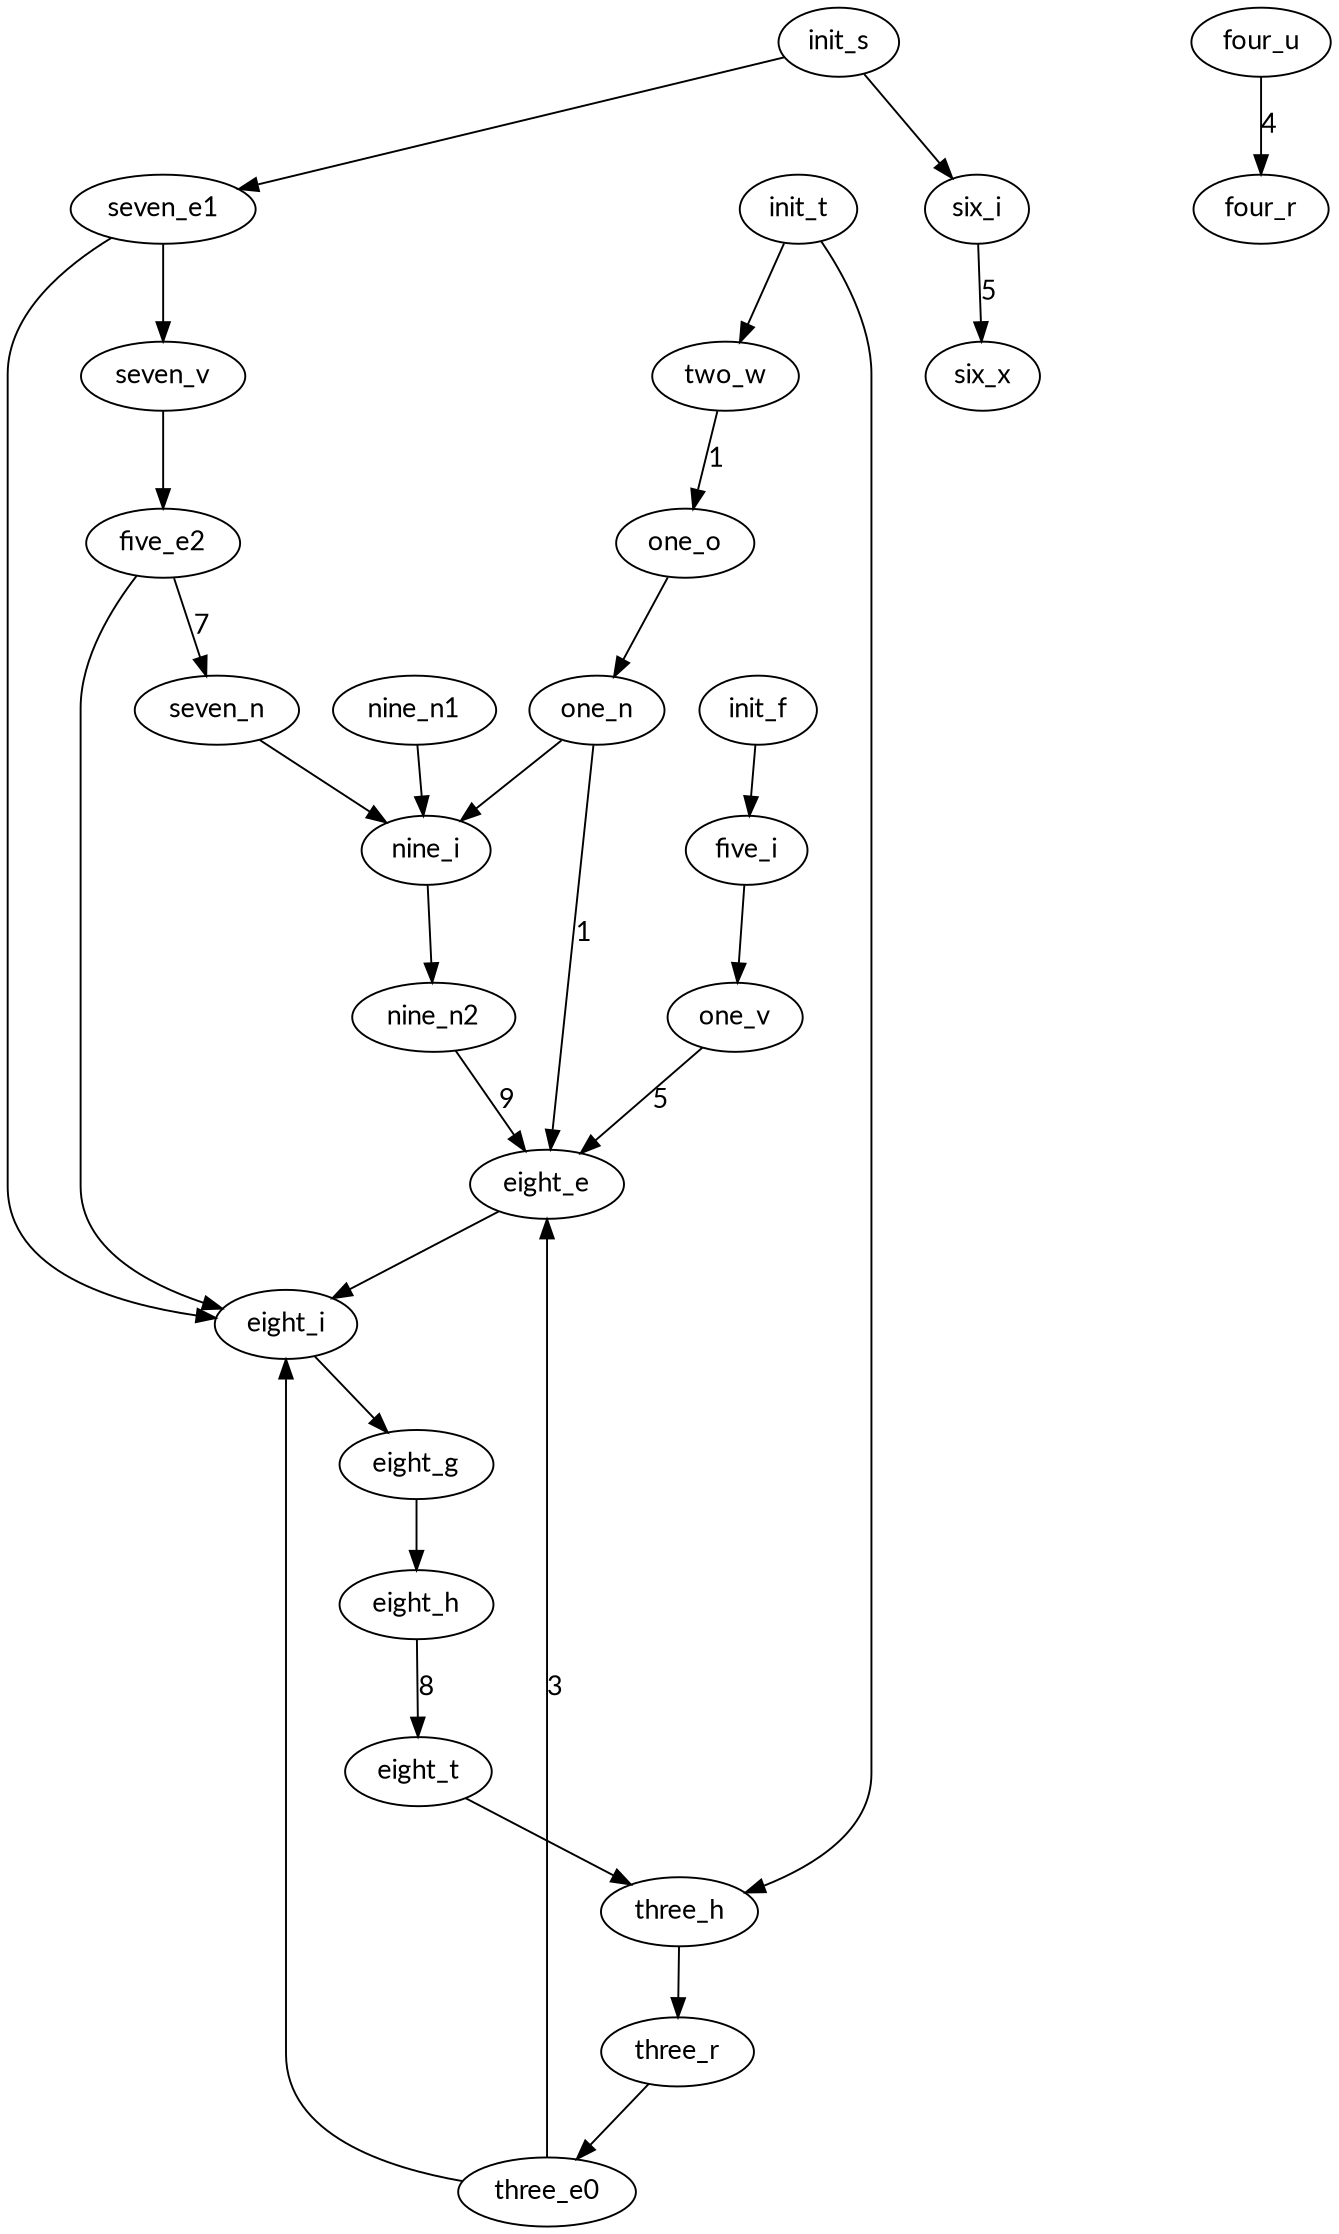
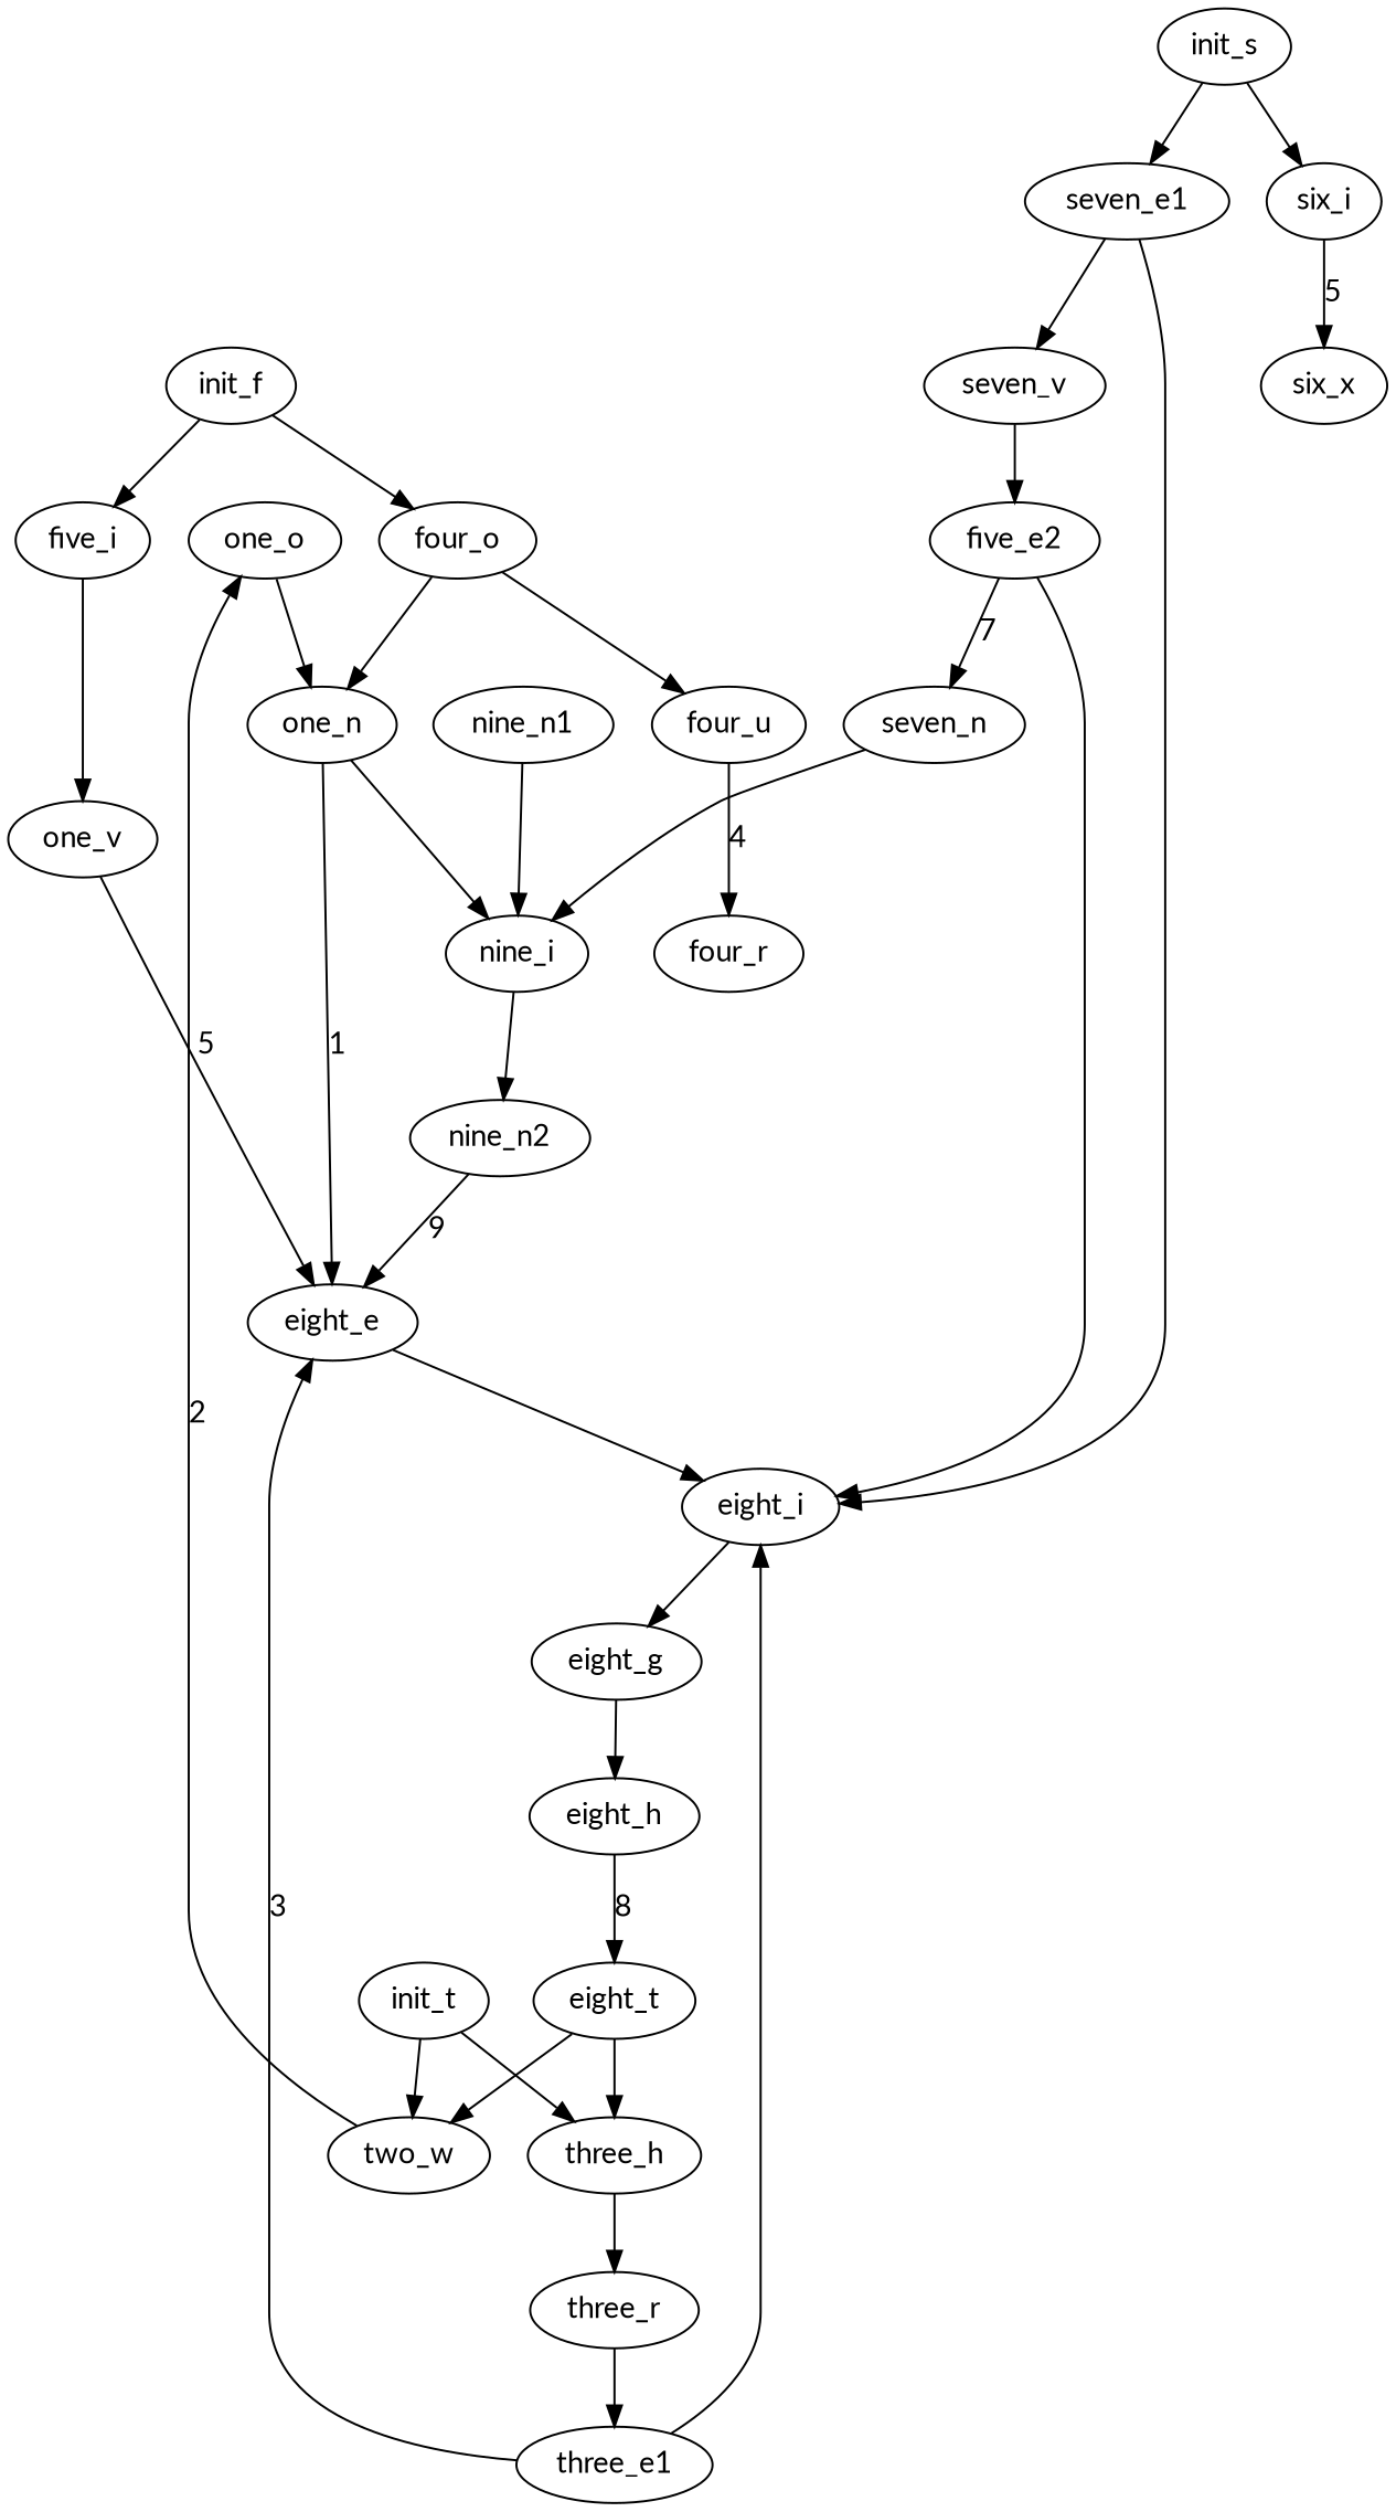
  digraph {
    fontname=Lato
    node [fontname=Lato]
    edge [fontname=Lato]
    one_o
    one_n
    eight_e
    nine_i
    eight_i
    nine_n2
    eight_g
    init_t
    two_w
    three_h
    three_r
-   three_e1 [label=three_e0]
+   three_e1
    eight_h
    init_f
+   four_o
    five_i
    four_u
    n18 [label=one_v]
    four_r
    init_s
    six_i
    seven_e1
    six_x
    seven_v
    n25 [label=five_e2]
    seven_n
    eight_t
    nine_n1
    one_o -> one_n
    one_n -> eight_e [label=1]
    one_n -> nine_i
    eight_e -> eight_i
    nine_i -> nine_n2
    eight_i -> eight_g
    nine_n2 -> eight_e [label=9]
    eight_g -> eight_h
    init_t -> two_w
    init_t -> three_h
-   two_w -> one_o [label=1]
+   two_w -> one_o [label=2]
    three_h -> three_r
    three_r -> three_e1
    three_e1 -> eight_e [label=3]
    three_e1 -> eight_i
    eight_h -> eight_t [label=8]
+   init_f -> four_o
    init_f -> five_i
+   four_o -> one_n
+   four_o -> four_u
    five_i -> n18
    four_u -> four_r [label=4]
    n18 -> eight_e [label=5]
    init_s -> six_i
    init_s -> seven_e1
    six_i -> six_x [label=5]
    seven_e1 -> eight_i
    seven_e1 -> seven_v
    seven_v -> n25
    n25 -> eight_i
    n25 -> seven_n [label=7]
    seven_n -> nine_i
+   eight_t -> two_w
    eight_t -> three_h
    nine_n1 -> nine_i
  }
